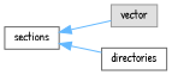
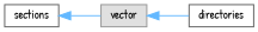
  digraph {
    fontname="Patrick Hand"
    rankdir=LR
    node [color=grey40 fillcolor=white fontname="Patrick Hand" fontsize=10 shape=box style=filled]
    edge [color=steelblue1 dir=back fontname="Patrick Hand" fontsize=10 labelfontname=Helvetica labelfontsize=10 style=solid]
    n1 [color=grey60 fillcolor="#E0E0E0" height=0.2 label=vector width=0.4]
    n2 [height=0.2 label=directories width=0.4]
    n3 [height=0.2 label=sections width=0.4]
-   n3 -> n2
+   n1 -> n2
    n3 -> n1
  }
